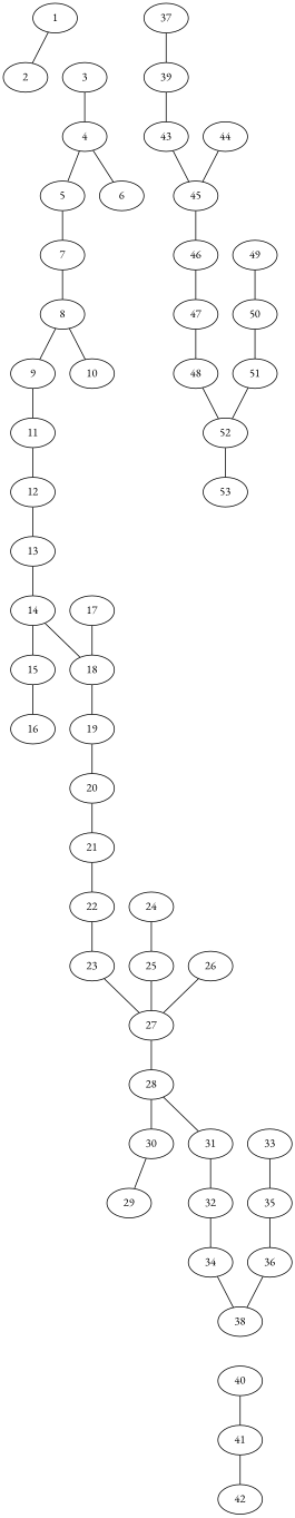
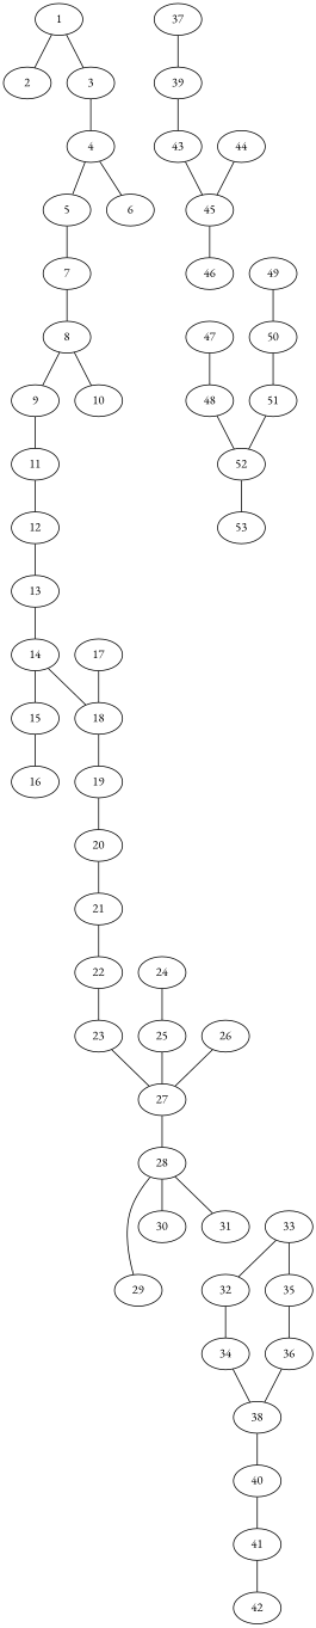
  graph {
    fontname="EB Garamond"
    node [fontname="EB Garamond"]
    edge [fontname="EB Garamond"]
    1
    2
    3
    4
    5
    6
    7
    8
    9
    10
    11
    12
    13
    14
    15
    18
    16
    19
    20
    17
    21
    22
    23
    27
    28
    29
    30
    31
    24
    25
    26
    32
    34
    38
    40
    33
    35
    36
    41
    37
    39
    43
    45
    42
    46
    47
    44
    48
    52
    53
    49
    50
    51
    1 -- 2
+   1 -- 3
    3 -- 4
    4 -- 5
    4 -- 6
    5 -- 7
    7 -- 8
    8 -- 9
    8 -- 10
    9 -- 11
    11 -- 12
    12 -- 13
    13 -- 14
    14 -- 15
    14 -- 18
    15 -- 16
    18 -- 19
    19 -- 20
    20 -- 21
    17 -- 18
    21 -- 22
    22 -- 23
    23 -- 27
    27 -- 28
-   30 -- 29
+   28 -- 29
    28 -- 30
    28 -- 31
-   31 -- 32
+   33 -- 32
    24 -- 25
    25 -- 27
    26 -- 27
    32 -- 34
    34 -- 38
+   38 -- 40
    40 -- 41
    33 -- 35
    35 -- 36
    36 -- 38
    41 -- 42
    37 -- 39
    39 -- 43
    43 -- 45
    45 -- 46
-   46 -- 47
    47 -- 48
    44 -- 45
    48 -- 52
    52 -- 53
    49 -- 50
    50 -- 51
    51 -- 52
  }
